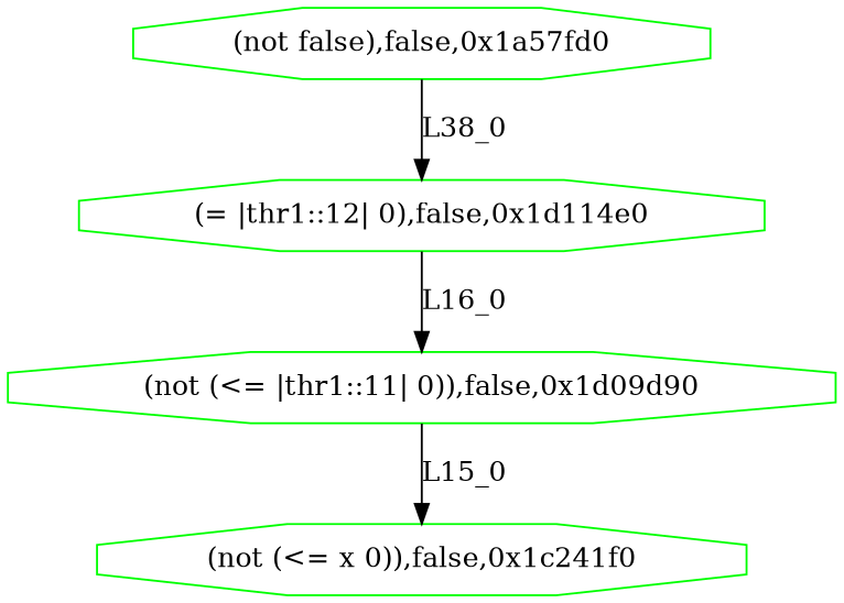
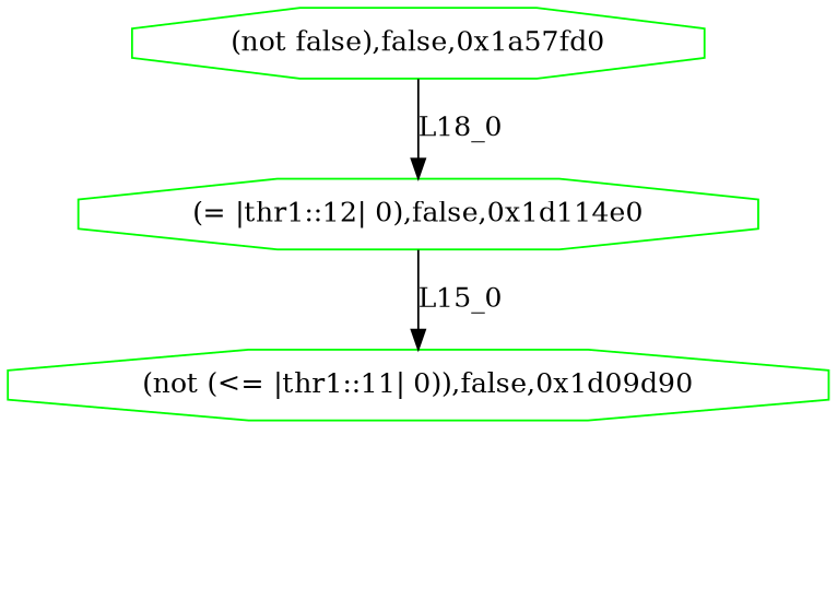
  digraph {
    node [color=green shape=octagon]
    n1 [label="(not false),false,0x1a57fd0"]
    n2 [label="(= |thr1::12| 0),false,0x1d114e0"]
    n3 [label="(not (<= |thr1::11| 0)),false,0x1d09d90"]
-   n4 [label="(not (<= x 0)),false,0x1c241f0"]
-   n1 -> n2 [label=L38_0]
-   n2 -> n3 [label=L16_0]
-   n3 -> n4 [label=L15_0]
+   n1 -> n2 [label=L18_0]
+   n2 -> n3 [label=L15_0]
  }
